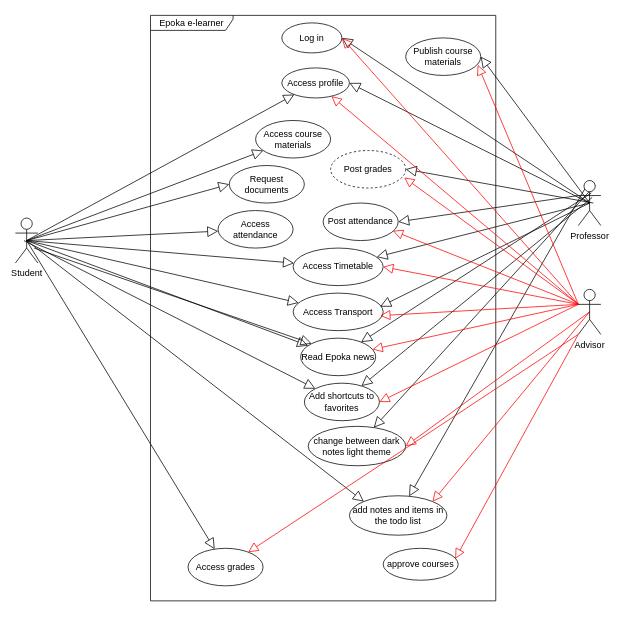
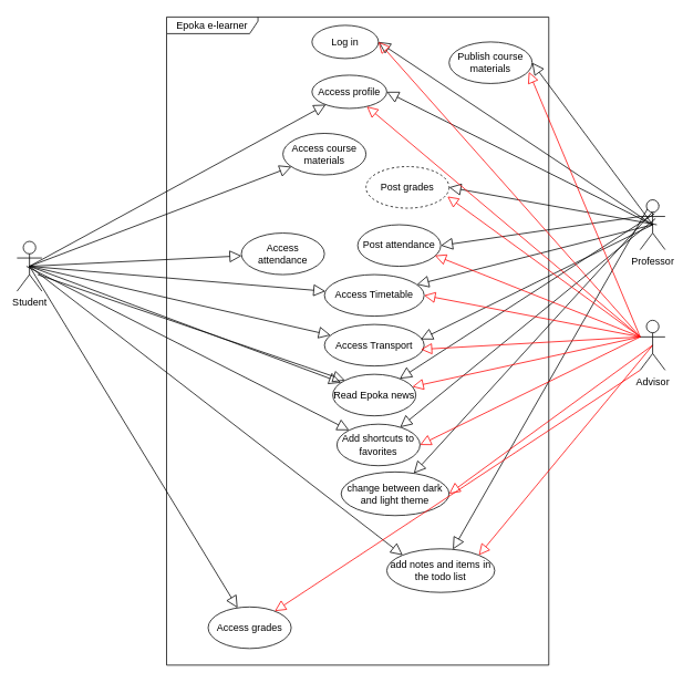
  <mxCell id="0" />
  <mxCell id="1" parent="0" />
  <mxCell id="2" value="Epoka e-learner" style="shape=umlFrame;whiteSpace=wrap;html=1;width=110;height=20;" parent="1" vertex="1"><mxGeometry x="200" y="20" width="460" height="780" as="geometry" /></mxCell>
  <mxCell id="3" value="Student" style="shape=umlActor;html=1;verticalLabelPosition=bottom;verticalAlign=top;align=center;" parent="1" vertex="1"><mxGeometry x="20" y="290" width="30" height="60" as="geometry" /></mxCell>
  <mxCell id="4" value="Log in" style="ellipse;whiteSpace=wrap;html=1;" parent="1" vertex="1"><mxGeometry x="375" y="30" width="80" height="40" as="geometry" /></mxCell>
  <mxCell id="5" value="Access profile" style="ellipse;whiteSpace=wrap;html=1;" parent="1" vertex="1"><mxGeometry x="375" y="90" width="90" height="40" as="geometry" /></mxCell>
  <mxCell id="6" value="" style="edgeStyle=none;html=1;endArrow=block;endFill=0;endSize=12;verticalAlign=bottom;exitX=0.5;exitY=0.5;exitDx=0;exitDy=0;exitPerimeter=0;entryX=1;entryY=0.5;entryDx=0;entryDy=0;" parent="1" source="40" target="4" edge="1"><mxGeometry width="160" relative="1" as="geometry"><mxPoint x="440" y="250" as="sourcePoint" /><mxPoint x="600" y="250" as="targetPoint" /></mxGeometry></mxCell>
  <mxCell id="7" value="" style="edgeStyle=none;html=1;endArrow=block;endFill=0;endSize=12;verticalAlign=bottom;exitX=0.5;exitY=0.5;exitDx=0;exitDy=0;exitPerimeter=0;" parent="1" source="3" target="5" edge="1"><mxGeometry width="160" relative="1" as="geometry"><mxPoint x="140" y="220" as="sourcePoint" /><mxPoint x="381.783" y="201.314" as="targetPoint" /></mxGeometry></mxCell>
  <mxCell id="8" value="" style="edgeStyle=none;html=1;endArrow=block;endFill=0;endSize=12;verticalAlign=bottom;exitX=0.5;exitY=0.5;exitDx=0;exitDy=0;exitPerimeter=0;entryX=1;entryY=0.5;entryDx=0;entryDy=0;" parent="1" source="40" target="5" edge="1"><mxGeometry width="160" relative="1" as="geometry"><mxPoint x="440" y="250" as="sourcePoint" /><mxPoint x="600" y="250" as="targetPoint" /></mxGeometry></mxCell>
  <mxCell id="9" value="Access course materials&lt;span style=&quot;color: rgba(0 , 0 , 0 , 0) ; font-family: monospace ; font-size: 0px&quot;&gt;%3CmxGraphModel%3E%3Croot%3E%3CmxCell%20id%3D%220%22%2F%3E%3CmxCell%20id%3D%221%22%20parent%3D%220%22%2F%3E%3CmxCell%20id%3D%222%22%20value%3D%22%22%20style%3D%22edgeStyle%3Dnone%3Bhtml%3D1%3BendArrow%3Dblock%3BendFill%3D0%3BendSize%3D12%3BverticalAlign%3Dbottom%3B%22%20edge%3D%221%22%20parent%3D%221%22%3E%3CmxGeometry%20width%3D%22160%22%20relative%3D%221%22%20as%3D%22geometry%22%3E%3CmxPoint%20x%3D%22150%22%20y%3D%22230%22%20as%3D%22sourcePoint%22%2F%3E%3CmxPoint%20x%3D%22391.783%22%20y%3D%22201.314%22%20as%3D%22targetPoint%22%2F%3E%3C%2FmxGeometry%3E%3C%2FmxCell%3E%3C%2Froot%3E%3C%2FmxGraphModel%3E&lt;/span&gt;" style="ellipse;whiteSpace=wrap;html=1;" parent="1" vertex="1"><mxGeometry x="340" y="160" width="100" height="50" as="geometry" /></mxCell>
  <mxCell id="10" value="Publish course materials" style="ellipse;whiteSpace=wrap;html=1;" parent="1" vertex="1"><mxGeometry x="540" y="50" width="100" height="50" as="geometry" /></mxCell>
  <mxCell id="11" value="" style="edgeStyle=none;html=1;endArrow=block;endFill=0;endSize=12;verticalAlign=bottom;exitX=0.5;exitY=0.5;exitDx=0;exitDy=0;exitPerimeter=0;" parent="1" source="3" target="9" edge="1"><mxGeometry width="160" relative="1" as="geometry"><mxPoint x="139" y="220" as="sourcePoint" /><mxPoint x="365.002" y="219.998" as="targetPoint" /></mxGeometry></mxCell>
  <mxCell id="12" value="" style="edgeStyle=none;html=1;endArrow=block;endFill=0;endSize=12;verticalAlign=bottom;entryX=1;entryY=0.5;entryDx=0;entryDy=0;exitX=0.5;exitY=0.5;exitDx=0;exitDy=0;exitPerimeter=0;" parent="1" source="40" target="10" edge="1"><mxGeometry width="160" relative="1" as="geometry"><mxPoint x="710" y="280" as="sourcePoint" /><mxPoint x="465" y="210" as="targetPoint" /></mxGeometry></mxCell>
  <mxCell id="13" value="Access grades" style="ellipse;whiteSpace=wrap;html=1;" parent="1" vertex="1"><mxGeometry x="250" y="730" width="100" height="50" as="geometry" /></mxCell>
  <mxCell id="14" value="" style="edgeStyle=none;html=1;endArrow=block;endFill=0;endSize=12;verticalAlign=bottom;exitX=0.5;exitY=0.5;exitDx=0;exitDy=0;exitPerimeter=0;" parent="1" source="3" target="13" edge="1"><mxGeometry width="160" relative="1" as="geometry"><mxPoint x="110" y="230" as="sourcePoint" /><mxPoint x="365.002" y="279.998" as="targetPoint" /></mxGeometry></mxCell>
  <mxCell id="15" value="Post grades" style="ellipse;whiteSpace=wrap;html=1;dashed=1;" parent="1" vertex="1"><mxGeometry x="440" y="200" width="100" height="50" as="geometry" /></mxCell>
  <mxCell id="16" value="" style="edgeStyle=none;html=1;endArrow=block;endFill=0;endSize=12;verticalAlign=bottom;entryX=1;entryY=0.5;entryDx=0;entryDy=0;exitX=0.667;exitY=0.5;exitDx=0;exitDy=0;exitPerimeter=0;" parent="1" source="40" target="15" edge="1"><mxGeometry width="160" relative="1" as="geometry"><mxPoint x="710" y="280" as="sourcePoint" /><mxPoint x="480" y="280" as="targetPoint" /></mxGeometry></mxCell>
  <mxCell id="17" value="Access attendance" style="ellipse;whiteSpace=wrap;html=1;" parent="1" vertex="1"><mxGeometry x="290" y="280" width="100" height="50" as="geometry" /></mxCell>
  <mxCell id="18" value="" style="edgeStyle=none;html=1;endArrow=block;endFill=0;endSize=12;verticalAlign=bottom;exitX=0.5;exitY=0.5;exitDx=0;exitDy=0;exitPerimeter=0;" parent="1" source="3" target="17" edge="1"><mxGeometry width="160" relative="1" as="geometry"><mxPoint x="130" y="220" as="sourcePoint" /><mxPoint x="336.002" y="339.998" as="targetPoint" /></mxGeometry></mxCell>
  <mxCell id="19" value="Post attendance" style="ellipse;whiteSpace=wrap;html=1;" parent="1" vertex="1"><mxGeometry x="430" y="270" width="100" height="50" as="geometry" /></mxCell>
  <mxCell id="20" value="" style="edgeStyle=none;html=1;endArrow=block;endFill=0;endSize=12;verticalAlign=bottom;entryX=1;entryY=0.5;entryDx=0;entryDy=0;exitX=0;exitY=0.333;exitDx=0;exitDy=0;exitPerimeter=0;" parent="1" source="40" target="19" edge="1"><mxGeometry width="160" relative="1" as="geometry"><mxPoint x="775" y="300" as="sourcePoint" /><mxPoint x="470" y="340" as="targetPoint" /></mxGeometry></mxCell>
- <mxCell id="21" value="Request documents" style="ellipse;whiteSpace=wrap;html=1;" parent="1" vertex="1"><mxGeometry x="305" y="220" width="100" height="50" as="geometry" /></mxCell>
- <mxCell id="22" value="" style="edgeStyle=none;html=1;endArrow=block;endFill=0;endSize=12;verticalAlign=bottom;entryX=0;entryY=0.5;entryDx=0;entryDy=0;exitX=0.5;exitY=0.5;exitDx=0;exitDy=0;exitPerimeter=0;" parent="1" source="3" target="21" edge="1"><mxGeometry width="160" relative="1" as="geometry"><mxPoint x="130" y="230" as="sourcePoint" /><mxPoint x="330.002" y="409.998" as="targetPoint" /></mxGeometry></mxCell>
  <mxCell id="23" value="" style="edgeStyle=none;html=1;endArrow=block;endFill=0;endSize=12;verticalAlign=bottom;exitX=0.5;exitY=0.5;exitDx=0;exitDy=0;exitPerimeter=0;" parent="1" source="40" target="24" edge="1"><mxGeometry width="160" relative="1" as="geometry"><mxPoint x="700" y="290" as="sourcePoint" /><mxPoint x="620" y="410" as="targetPoint" /></mxGeometry></mxCell>
  <mxCell id="24" value="Access Timetable" style="ellipse;whiteSpace=wrap;html=1;" parent="1" vertex="1"><mxGeometry x="390" y="330" width="120" height="50" as="geometry" /></mxCell>
  <mxCell id="25" value="" style="edgeStyle=none;html=1;endArrow=block;endFill=0;endSize=12;verticalAlign=bottom;exitX=0.5;exitY=0.5;exitDx=0;exitDy=0;exitPerimeter=0;" parent="1" source="3" target="24" edge="1"><mxGeometry width="160" relative="1" as="geometry"><mxPoint x="140" y="240" as="sourcePoint" /><mxPoint x="500" y="475" as="targetPoint" /></mxGeometry></mxCell>
  <mxCell id="26" value="Access Transport" style="ellipse;whiteSpace=wrap;html=1;" parent="1" vertex="1"><mxGeometry x="390" y="390" width="120" height="50" as="geometry" /></mxCell>
  <mxCell id="27" value="" style="edgeStyle=none;html=1;endArrow=block;endFill=0;endSize=12;verticalAlign=bottom;entryX=0.967;entryY=0.36;entryDx=0;entryDy=0;entryPerimeter=0;exitX=0.5;exitY=0.5;exitDx=0;exitDy=0;exitPerimeter=0;" parent="1" source="40" target="26" edge="1"><mxGeometry width="160" relative="1" as="geometry"><mxPoint x="710" y="280" as="sourcePoint" /><mxPoint x="525.654" y="462.4" as="targetPoint" /></mxGeometry></mxCell>
  <mxCell id="28" value="" style="edgeStyle=none;html=1;endArrow=block;endFill=0;endSize=12;verticalAlign=bottom;exitX=0.5;exitY=0.5;exitDx=0;exitDy=0;exitPerimeter=0;" parent="1" source="3" target="26" edge="1"><mxGeometry width="160" relative="1" as="geometry"><mxPoint x="150" y="260" as="sourcePoint" /><mxPoint x="490" y="530" as="targetPoint" /><Array as="points" /></mxGeometry></mxCell>
  <mxCell id="29" value="Read Epoka news" style="ellipse;whiteSpace=wrap;html=1;" parent="1" vertex="1"><mxGeometry x="400" y="450" width="100" height="50" as="geometry" /></mxCell>
  <mxCell id="30" value="" style="edgeStyle=none;html=1;endArrow=block;endFill=0;endSize=12;verticalAlign=bottom;exitX=0.575;exitY=0.276;exitDx=0;exitDy=0;exitPerimeter=0;" parent="1" source="40" target="29" edge="1"><mxGeometry width="160" relative="1" as="geometry"><mxPoint x="795" y="280" as="sourcePoint" /><mxPoint x="516.04" y="508" as="targetPoint" /></mxGeometry></mxCell>
  <mxCell id="31" value="" style="edgeStyle=none;html=1;endArrow=block;endFill=0;endSize=12;verticalAlign=bottom;entryX=0;entryY=0;entryDx=0;entryDy=0;exitX=0.5;exitY=0.5;exitDx=0;exitDy=0;exitPerimeter=0;" parent="1" target="29" edge="1"><mxGeometry width="160" relative="1" as="geometry"><mxPoint x="45" y="330" as="sourcePoint" /><mxPoint x="281" y="505" as="targetPoint" /></mxGeometry></mxCell>
  <mxCell id="32" value="Add shortcuts to favorites" style="ellipse;whiteSpace=wrap;html=1;" parent="1" vertex="1"><mxGeometry x="405" y="510" width="100" height="50" as="geometry" /></mxCell>
  <mxCell id="33" value="" style="edgeStyle=none;html=1;endArrow=block;endFill=0;endSize=12;verticalAlign=bottom;entryX=0;entryY=0;entryDx=0;entryDy=0;exitX=0.5;exitY=0.5;exitDx=0;exitDy=0;exitPerimeter=0;" parent="1" target="32" edge="1"><mxGeometry width="160" relative="1" as="geometry"><mxPoint x="31.38" y="320" as="sourcePoint" /><mxPoint x="282.38" y="565" as="targetPoint" /></mxGeometry></mxCell>
- <mxCell id="34" value="change between dark notes light theme" style="ellipse;whiteSpace=wrap;html=1;" parent="1" vertex="1"><mxGeometry x="410.1" y="567.5" width="129.9" height="52.5" as="geometry" /></mxCell>
+ <mxCell id="34" value="change between dark and light theme" style="ellipse;whiteSpace=wrap;html=1;" parent="1" vertex="1"><mxGeometry x="410.1" y="567.5" width="129.9" height="52.5" as="geometry" /></mxCell>
  <mxCell id="35" value="" style="edgeStyle=none;html=1;endArrow=block;endFill=0;endSize=12;verticalAlign=bottom;exitX=0.75;exitY=0.1;exitDx=0;exitDy=0;exitPerimeter=0;" parent="1" source="40" target="34" edge="1"><mxGeometry width="160" relative="1" as="geometry"><mxPoint x="793.52" y="320" as="sourcePoint" /><mxPoint x="522.52" y="625.5" as="targetPoint" /></mxGeometry></mxCell>
  <mxCell id="36" value="" style="edgeStyle=none;html=1;endArrow=block;endFill=0;endSize=12;verticalAlign=bottom;exitX=0.5;exitY=0.5;exitDx=0;exitDy=0;exitPerimeter=0;" parent="1" source="3" target="29" edge="1"><mxGeometry width="160" relative="1" as="geometry"><mxPoint x="36.48" y="377.5" as="sourcePoint" /><mxPoint x="287.48" y="622.5" as="targetPoint" /></mxGeometry></mxCell>
  <mxCell id="37" value="add notes and items in the todo list" style="ellipse;whiteSpace=wrap;html=1;" parent="1" vertex="1"><mxGeometry x="465" y="660" width="129.9" height="52.5" as="geometry" /></mxCell>
  <mxCell id="38" value="" style="edgeStyle=none;html=1;endArrow=block;endFill=0;endSize=12;verticalAlign=bottom;exitX=0.5;exitY=0;exitDx=0;exitDy=0;exitPerimeter=0;" parent="1" source="40" target="37" edge="1"><mxGeometry width="160" relative="1" as="geometry"><mxPoint x="785" y="260" as="sourcePoint" /><mxPoint x="530.02" y="699.5" as="targetPoint" /></mxGeometry></mxCell>
  <mxCell id="39" value="" style="edgeStyle=none;html=1;endArrow=block;endFill=0;endSize=12;verticalAlign=bottom;entryX=0;entryY=0;entryDx=0;entryDy=0;exitX=0.5;exitY=0.5;exitDx=0;exitDy=0;exitPerimeter=0;" parent="1" source="3" target="37" edge="1"><mxGeometry width="160" relative="1" as="geometry"><mxPoint x="42.5" y="394" as="sourcePoint" /><mxPoint x="294.98" y="696.5" as="targetPoint" /></mxGeometry></mxCell>
  <mxCell id="40" value="Professor" style="shape=umlActor;html=1;verticalLabelPosition=bottom;verticalAlign=top;align=center;" parent="1" vertex="1"><mxGeometry x="770" y="240" width="30" height="60" as="geometry" /></mxCell>
  <mxCell id="41" value="" style="edgeStyle=none;html=1;endArrow=block;endFill=0;endSize=12;verticalAlign=bottom;exitX=0.614;exitY=0.375;exitDx=0;exitDy=0;exitPerimeter=0;" parent="1" source="40" target="32" edge="1"><mxGeometry width="160" relative="1" as="geometry"><mxPoint x="788.63" y="316.56" as="sourcePoint" /><mxPoint x="517.42" y="568" as="targetPoint" /></mxGeometry></mxCell>
  <mxCell id="42" style="rounded=0;orthogonalLoop=1;jettySize=auto;html=1;exitX=0.5;exitY=0.5;exitDx=0;exitDy=0;exitPerimeter=0;entryX=1;entryY=0;entryDx=0;entryDy=0;endArrow=block;endFill=0;strokeWidth=1;endSize=11;strokeColor=#FF0000;" edge="1" parent="1" source="55" target="37"><mxGeometry relative="1" as="geometry" /></mxCell>
  <mxCell id="43" style="edgeStyle=none;rounded=0;orthogonalLoop=1;jettySize=auto;html=1;exitX=0.5;exitY=0.5;exitDx=0;exitDy=0;exitPerimeter=0;entryX=1;entryY=0.5;entryDx=0;entryDy=0;endArrow=block;endFill=0;endSize=11;strokeWidth=1;strokeColor=#FF0000;" edge="1" parent="1" source="55" target="34"><mxGeometry relative="1" as="geometry" /></mxCell>
  <mxCell id="44" style="edgeStyle=none;rounded=0;orthogonalLoop=1;jettySize=auto;html=1;exitX=0;exitY=0.333;exitDx=0;exitDy=0;exitPerimeter=0;entryX=1;entryY=0.5;entryDx=0;entryDy=0;endArrow=block;endFill=0;endSize=11;strokeWidth=1;strokeColor=#FF0000;" edge="1" parent="1" source="55" target="32"><mxGeometry relative="1" as="geometry" /></mxCell>
  <mxCell id="45" style="edgeStyle=none;rounded=0;orthogonalLoop=1;jettySize=auto;html=1;exitX=0;exitY=0.333;exitDx=0;exitDy=0;exitPerimeter=0;endArrow=block;endFill=0;endSize=11;strokeWidth=1;strokeColor=#FF0000;" edge="1" parent="1" source="55" target="29"><mxGeometry relative="1" as="geometry" /></mxCell>
  <mxCell id="46" style="edgeStyle=none;rounded=0;orthogonalLoop=1;jettySize=auto;html=1;exitX=0;exitY=0.333;exitDx=0;exitDy=0;exitPerimeter=0;endArrow=block;endFill=0;endSize=11;strokeWidth=1;strokeColor=#FF0000;" edge="1" parent="1" source="55"><mxGeometry relative="1" as="geometry"><mxPoint x="506" y="420" as="targetPoint" /></mxGeometry></mxCell>
  <mxCell id="47" style="edgeStyle=none;rounded=0;orthogonalLoop=1;jettySize=auto;html=1;exitX=0;exitY=0.333;exitDx=0;exitDy=0;exitPerimeter=0;entryX=1;entryY=0.5;entryDx=0;entryDy=0;endArrow=block;endFill=0;endSize=11;strokeColor=#FF0000;strokeWidth=1;" edge="1" parent="1" source="55" target="24"><mxGeometry relative="1" as="geometry" /></mxCell>
  <mxCell id="48" style="edgeStyle=none;rounded=0;orthogonalLoop=1;jettySize=auto;html=1;exitX=0;exitY=0.333;exitDx=0;exitDy=0;exitPerimeter=0;entryX=0.93;entryY=0.74;entryDx=0;entryDy=0;entryPerimeter=0;endArrow=block;endFill=0;endSize=11;strokeColor=#FF0000;strokeWidth=1;" edge="1" parent="1" source="55" target="19"><mxGeometry relative="1" as="geometry" /></mxCell>
  <mxCell id="49" style="edgeStyle=none;rounded=0;orthogonalLoop=1;jettySize=auto;html=1;exitX=0;exitY=0.333;exitDx=0;exitDy=0;exitPerimeter=0;entryX=0.98;entryY=0.72;entryDx=0;entryDy=0;entryPerimeter=0;endArrow=block;endFill=0;endSize=11;strokeColor=#FF0000;strokeWidth=1;" edge="1" parent="1" source="55" target="15"><mxGeometry relative="1" as="geometry" /></mxCell>
  <mxCell id="50" style="edgeStyle=none;rounded=0;orthogonalLoop=1;jettySize=auto;html=1;exitX=0;exitY=0.333;exitDx=0;exitDy=0;exitPerimeter=0;entryX=0.96;entryY=0.72;entryDx=0;entryDy=0;entryPerimeter=0;endArrow=block;endFill=0;endSize=11;strokeColor=#FF0000;strokeWidth=1;" edge="1" parent="1" source="55" target="10"><mxGeometry relative="1" as="geometry" /></mxCell>
  <mxCell id="51" style="edgeStyle=none;rounded=0;orthogonalLoop=1;jettySize=auto;html=1;exitX=0;exitY=0.333;exitDx=0;exitDy=0;exitPerimeter=0;endArrow=block;endFill=0;endSize=11;strokeColor=#FF0000;strokeWidth=1;" edge="1" parent="1" source="55" target="5"><mxGeometry relative="1" as="geometry" /></mxCell>
  <mxCell id="52" style="edgeStyle=none;rounded=0;orthogonalLoop=1;jettySize=auto;html=1;exitX=0;exitY=0.333;exitDx=0;exitDy=0;exitPerimeter=0;entryX=1;entryY=0.5;entryDx=0;entryDy=0;endArrow=block;endFill=0;endSize=11;strokeColor=#FF0000;strokeWidth=1;" edge="1" parent="1" source="55" target="4"><mxGeometry relative="1" as="geometry" /></mxCell>
  <mxCell id="53" style="edgeStyle=none;rounded=0;orthogonalLoop=1;jettySize=auto;html=1;exitX=0;exitY=1;exitDx=0;exitDy=0;exitPerimeter=0;endArrow=block;endFill=0;endSize=11;strokeColor=#FF0000;strokeWidth=1;" edge="1" parent="1" source="55" target="13"><mxGeometry relative="1" as="geometry" /></mxCell>
- <mxCell id="54" style="edgeStyle=none;rounded=0;orthogonalLoop=1;jettySize=auto;html=1;exitX=0;exitY=1;exitDx=0;exitDy=0;exitPerimeter=0;entryX=0.961;entryY=0.329;entryDx=0;entryDy=0;entryPerimeter=0;endArrow=block;endFill=0;endSize=11;strokeColor=#FF0000;strokeWidth=1;" edge="1" parent="1" source="55" target="56"><mxGeometry relative="1" as="geometry" /></mxCell>
  <mxCell id="55" value="Advisor" style="shape=umlActor;html=1;verticalLabelPosition=bottom;verticalAlign=top;align=center;" vertex="1" parent="1"><mxGeometry x="770" y="385" width="30" height="60" as="geometry" /></mxCell>
- <mxCell id="56" value="approve courses" style="ellipse;whiteSpace=wrap;html=1;" vertex="1" parent="1"><mxGeometry x="510" y="730" width="99.9" height="42.5" as="geometry" /></mxCell>
